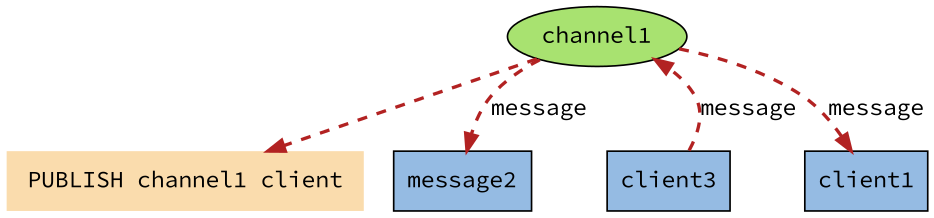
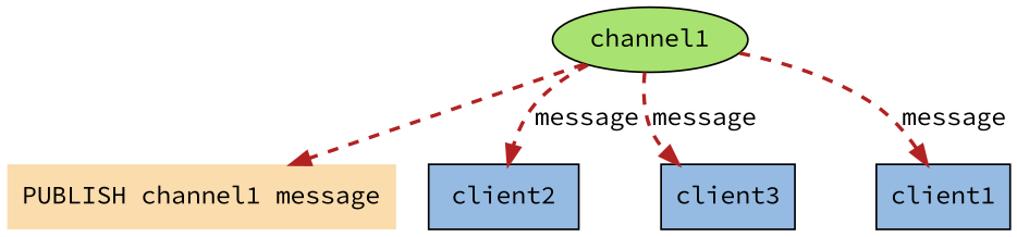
  digraph {
    fontname="Source Code Pro"
    node [fillcolor="#95BBE3" fontname="Source Code Pro" shape=box style=filled]
    edge [color="#B22222" fontname="Source Code Pro" style="dashed, bold"]
-   n1 [fillcolor="#FADCAD" label="PUBLISH channel1 client" shape=plaintext]
+   n1 [fillcolor="#FADCAD" label="PUBLISH channel1 message" shape=plaintext]
    n2 [fillcolor="#A8E270" label=channel1 shape=""]
-   n3 [label=message2]
+   n3 [label=client2]
    n4 [label=client3]
    n5 [label=client1]
    n2 -> n1 [color="#B22222]"]
    n2 -> n3 [label=message]
-   n4 -> n2 [label=message]
+   n2 -> n4 [label=message]
    n2 -> n5 [label=message]
  }
